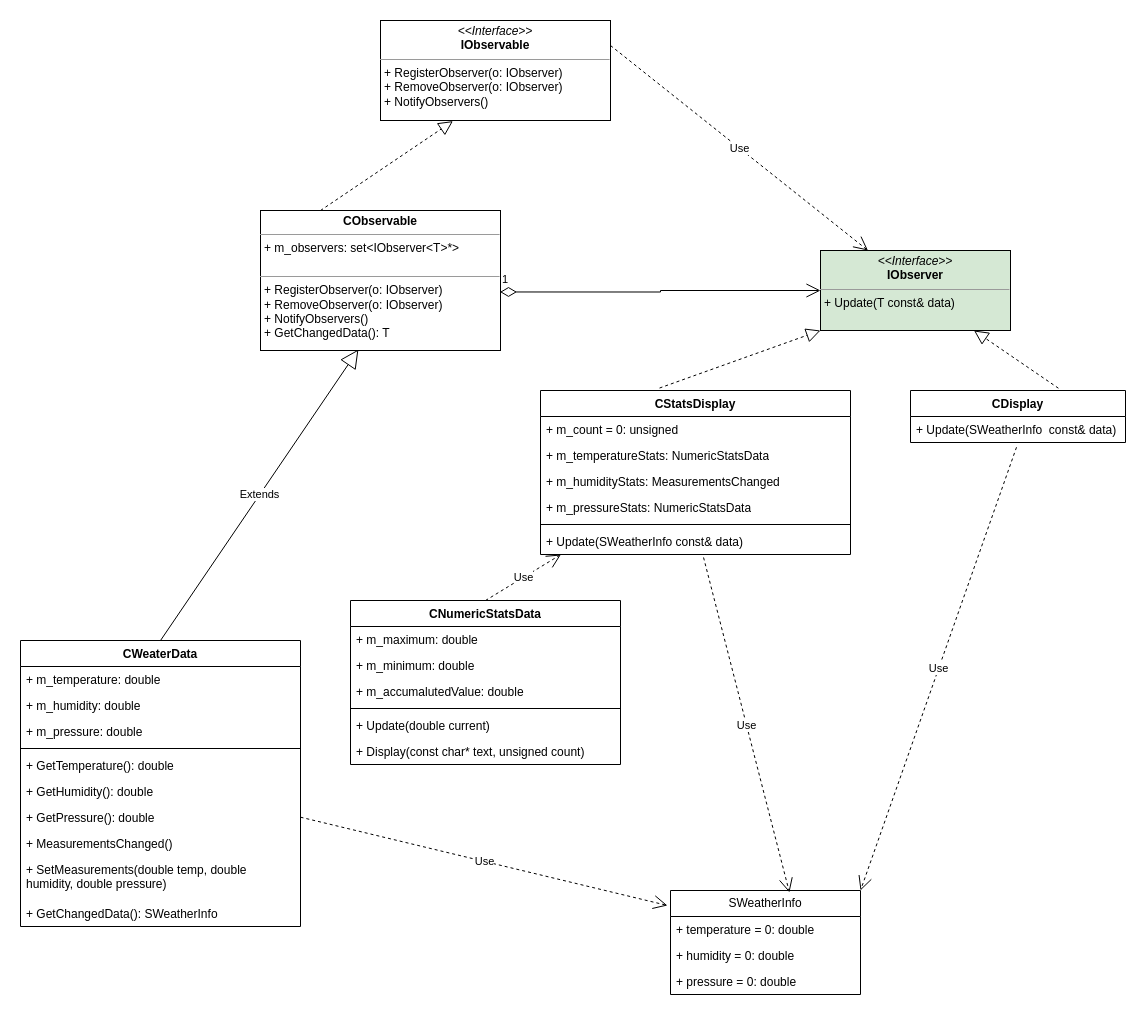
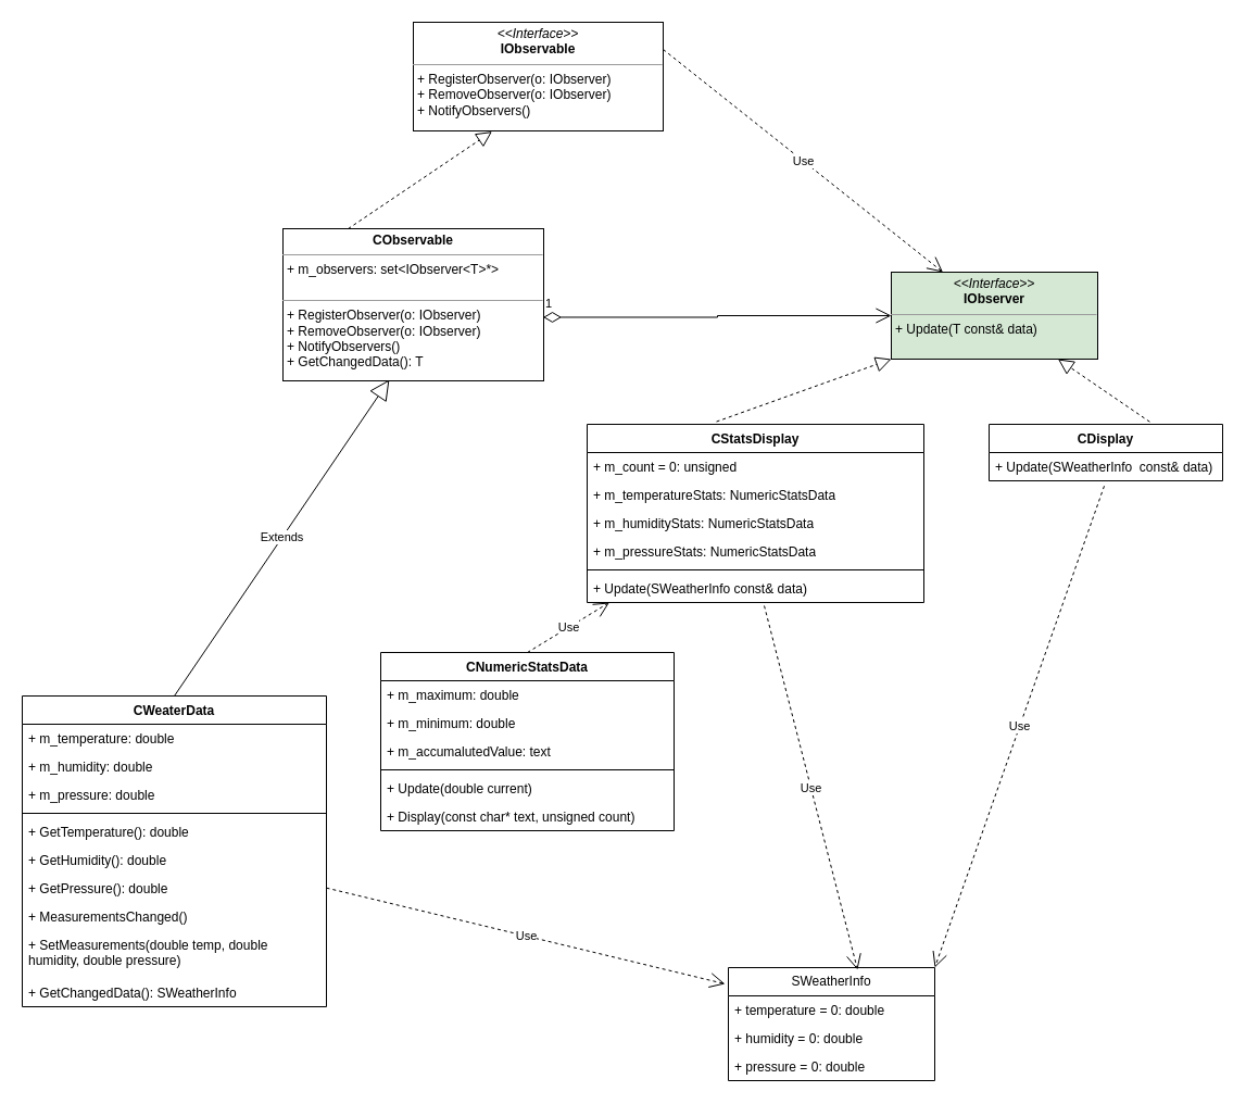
  <mxCell id="0" />
  <mxCell id="1" parent="0" />
  <mxCell id="2" value="&lt;p style=&quot;margin:0px;margin-top:4px;text-align:center;&quot;&gt;&lt;i&gt;&amp;lt;&amp;lt;Interface&amp;gt;&amp;gt;&lt;/i&gt;&lt;br&gt;&lt;b&gt;IObserver&lt;/b&gt;&lt;/p&gt;&lt;hr size=&quot;1&quot;&gt;&lt;p style=&quot;margin:0px;margin-left:4px;&quot;&gt;+ Update(T const&amp;amp; data)&lt;br&gt;&lt;/p&gt;" style="verticalAlign=top;align=left;overflow=fill;fontSize=12;fontFamily=Helvetica;html=1;whiteSpace=wrap;fillColor=#d5e8d4;" parent="1" vertex="1"><mxGeometry x="820" y="250" width="190" height="80" as="geometry" /></mxCell>
  <mxCell id="3" value="&lt;p style=&quot;margin:0px;margin-top:4px;text-align:center;&quot;&gt;&lt;i&gt;&amp;lt;&amp;lt;Interface&amp;gt;&amp;gt;&lt;/i&gt;&lt;br&gt;&lt;b&gt;IObservable&lt;/b&gt;&lt;/p&gt;&lt;hr size=&quot;1&quot;&gt;&lt;p style=&quot;border-color: var(--border-color); margin: 0px 0px 0px 4px;&quot;&gt;+ RegisterObserver(o: IObserver)&lt;/p&gt;&lt;p style=&quot;border-color: var(--border-color); margin: 0px 0px 0px 4px;&quot;&gt;+ RemoveObserver(o: IObserver)&lt;/p&gt;&lt;p style=&quot;border-color: var(--border-color); margin: 0px 0px 0px 4px;&quot;&gt;+ NotifyObservers()&lt;/p&gt;" style="verticalAlign=top;align=left;overflow=fill;fontSize=12;fontFamily=Helvetica;html=1;whiteSpace=wrap;" parent="1" vertex="1"><mxGeometry x="380" y="20" width="230" height="100" as="geometry" /></mxCell>
  <mxCell id="4" value="&lt;p style=&quot;margin:0px;margin-top:4px;text-align:center;&quot;&gt;&lt;b&gt;CObservable&lt;/b&gt;&lt;/p&gt;&lt;hr size=&quot;1&quot;&gt;&lt;p style=&quot;margin:0px;margin-left:4px;&quot;&gt;+ m_observers: set&amp;lt;IObserver&amp;lt;T&amp;gt;*&amp;gt;&lt;/p&gt;&lt;br&gt;&lt;hr size=&quot;1&quot;&gt;&lt;p style=&quot;border-color: var(--border-color); margin: 0px 0px 0px 4px;&quot;&gt;+ RegisterObserver(o: IObserver)&lt;/p&gt;&lt;p style=&quot;border-color: var(--border-color); margin: 0px 0px 0px 4px;&quot;&gt;+ RemoveObserver(o: IObserver)&lt;/p&gt;&lt;p style=&quot;border-color: var(--border-color); margin: 0px 0px 0px 4px;&quot;&gt;+ NotifyObservers()&lt;/p&gt;&lt;p style=&quot;border-color: var(--border-color); margin: 0px 0px 0px 4px;&quot;&gt;+ GetChangedData(): T&lt;/p&gt;" style="verticalAlign=top;align=left;overflow=fill;fontSize=12;fontFamily=Helvetica;html=1;whiteSpace=wrap;" parent="1" vertex="1"><mxGeometry x="260" y="210" width="240" height="140" as="geometry" /></mxCell>
  <mxCell id="5" value="1" style="endArrow=open;html=1;endSize=12;startArrow=diamondThin;startSize=14;startFill=0;edgeStyle=orthogonalEdgeStyle;align=left;verticalAlign=bottom;rounded=0;entryX=0;entryY=0.5;entryDx=0;entryDy=0;exitX=0.998;exitY=0.582;exitDx=0;exitDy=0;exitPerimeter=0;" parent="1" source="4" target="2" edge="1"><mxGeometry x="-1" y="3" relative="1" as="geometry"><mxPoint x="540" y="130" as="sourcePoint" /><mxPoint x="700" y="130" as="targetPoint" /></mxGeometry></mxCell>
  <mxCell id="6" value="SWeatherInfo" style="swimlane;fontStyle=0;childLayout=stackLayout;horizontal=1;startSize=26;fillColor=none;horizontalStack=0;resizeParent=1;resizeParentMax=0;resizeLast=0;collapsible=1;marginBottom=0;whiteSpace=wrap;html=1;" parent="1" vertex="1"><mxGeometry x="670" y="890" width="190" height="104" as="geometry" /></mxCell>
  <mxCell id="7" value="+ temperature = 0: double" style="text;strokeColor=none;fillColor=none;align=left;verticalAlign=top;spacingLeft=4;spacingRight=4;overflow=hidden;rotatable=0;points=[[0,0.5],[1,0.5]];portConstraint=eastwest;whiteSpace=wrap;html=1;" parent="6" vertex="1"><mxGeometry y="26" width="190" height="26" as="geometry" /></mxCell>
  <mxCell id="8" value="+ humidity = 0: double" style="text;strokeColor=none;fillColor=none;align=left;verticalAlign=top;spacingLeft=4;spacingRight=4;overflow=hidden;rotatable=0;points=[[0,0.5],[1,0.5]];portConstraint=eastwest;whiteSpace=wrap;html=1;" parent="6" vertex="1"><mxGeometry y="52" width="190" height="26" as="geometry" /></mxCell>
  <mxCell id="9" value="+ pressure = 0: double" style="text;strokeColor=none;fillColor=none;align=left;verticalAlign=top;spacingLeft=4;spacingRight=4;overflow=hidden;rotatable=0;points=[[0,0.5],[1,0.5]];portConstraint=eastwest;whiteSpace=wrap;html=1;" parent="6" vertex="1"><mxGeometry y="78" width="190" height="26" as="geometry" /></mxCell>
  <mxCell id="10" value="CDisplay" style="swimlane;fontStyle=1;align=center;verticalAlign=top;childLayout=stackLayout;horizontal=1;startSize=26;horizontalStack=0;resizeParent=1;resizeParentMax=0;resizeLast=0;collapsible=1;marginBottom=0;whiteSpace=wrap;html=1;" parent="1" vertex="1"><mxGeometry x="910" y="390" width="215" height="52" as="geometry" /></mxCell>
  <mxCell id="11" value="+ Update(SWeatherInfo&amp;nbsp; const&amp;amp; data)" style="text;strokeColor=none;fillColor=none;align=left;verticalAlign=top;spacingLeft=4;spacingRight=4;overflow=hidden;rotatable=0;points=[[0,0.5],[1,0.5]];portConstraint=eastwest;whiteSpace=wrap;html=1;" parent="10" vertex="1"><mxGeometry y="26" width="215" height="26" as="geometry" /></mxCell>
  <mxCell id="12" value="Use" style="endArrow=open;endSize=12;dashed=1;html=1;rounded=0;exitX=0.493;exitY=1.183;exitDx=0;exitDy=0;entryX=1;entryY=0;entryDx=0;entryDy=0;exitPerimeter=0;" parent="1" source="11" target="6" edge="1"><mxGeometry width="160" relative="1" as="geometry"><mxPoint x="1010" y="410" as="sourcePoint" /><mxPoint x="1170" y="410" as="targetPoint" /></mxGeometry></mxCell>
  <mxCell id="13" value="CStatsDisplay" style="swimlane;fontStyle=1;align=center;verticalAlign=top;childLayout=stackLayout;horizontal=1;startSize=26;horizontalStack=0;resizeParent=1;resizeParentMax=0;resizeLast=0;collapsible=1;marginBottom=0;whiteSpace=wrap;html=1;" parent="1" vertex="1"><mxGeometry x="540" y="390" width="310" height="164" as="geometry" /></mxCell>
  <mxCell id="14" value="+ m_count = 0: unsigned&amp;nbsp;" style="text;strokeColor=none;fillColor=none;align=left;verticalAlign=top;spacingLeft=4;spacingRight=4;overflow=hidden;rotatable=0;points=[[0,0.5],[1,0.5]];portConstraint=eastwest;whiteSpace=wrap;html=1;" parent="13" vertex="1"><mxGeometry y="26" width="310" height="26" as="geometry" /></mxCell>
  <mxCell id="15" value="+ m_temperatureStats: NumericStatsData" style="text;strokeColor=none;fillColor=none;align=left;verticalAlign=top;spacingLeft=4;spacingRight=4;overflow=hidden;rotatable=0;points=[[0,0.5],[1,0.5]];portConstraint=eastwest;whiteSpace=wrap;html=1;" parent="13" vertex="1"><mxGeometry y="52" width="310" height="26" as="geometry" /></mxCell>
- <mxCell id="16" value="+ m_humidityStats: MeasurementsChanged" style="text;strokeColor=none;fillColor=none;align=left;verticalAlign=top;spacingLeft=4;spacingRight=4;overflow=hidden;rotatable=0;points=[[0,0.5],[1,0.5]];portConstraint=eastwest;whiteSpace=wrap;html=1;" parent="13" vertex="1"><mxGeometry y="78" width="310" height="26" as="geometry" /></mxCell>
+ <mxCell id="16" value="+ m_humidityStats: NumericStatsData" style="text;strokeColor=none;fillColor=none;align=left;verticalAlign=top;spacingLeft=4;spacingRight=4;overflow=hidden;rotatable=0;points=[[0,0.5],[1,0.5]];portConstraint=eastwest;whiteSpace=wrap;html=1;" parent="13" vertex="1"><mxGeometry y="78" width="310" height="26" as="geometry" /></mxCell>
  <mxCell id="17" value="+ m_pressureStats: NumericStatsData" style="text;strokeColor=none;fillColor=none;align=left;verticalAlign=top;spacingLeft=4;spacingRight=4;overflow=hidden;rotatable=0;points=[[0,0.5],[1,0.5]];portConstraint=eastwest;whiteSpace=wrap;html=1;" parent="13" vertex="1"><mxGeometry y="104" width="310" height="26" as="geometry" /></mxCell>
  <mxCell id="18" value="" style="line;strokeWidth=1;fillColor=none;align=left;verticalAlign=middle;spacingTop=-1;spacingLeft=3;spacingRight=3;rotatable=0;labelPosition=right;points=[];portConstraint=eastwest;strokeColor=inherit;" parent="13" vertex="1"><mxGeometry y="130" width="310" height="8" as="geometry" /></mxCell>
  <mxCell id="19" value="+ Update(SWeatherInfo const&amp;amp; data)" style="text;strokeColor=none;fillColor=none;align=left;verticalAlign=top;spacingLeft=4;spacingRight=4;overflow=hidden;rotatable=0;points=[[0,0.5],[1,0.5]];portConstraint=eastwest;whiteSpace=wrap;html=1;" parent="13" vertex="1"><mxGeometry y="138" width="310" height="26" as="geometry" /></mxCell>
  <mxCell id="20" value="Use" style="endArrow=open;endSize=12;dashed=1;html=1;rounded=0;exitX=0.5;exitY=0;exitDx=0;exitDy=0;" parent="1" source="39" target="13" edge="1"><mxGeometry width="160" relative="1" as="geometry"><mxPoint x="458.019" y="640" as="sourcePoint" /><mxPoint x="870" y="450" as="targetPoint" /></mxGeometry></mxCell>
  <mxCell id="21" value="Use" style="endArrow=open;endSize=12;dashed=1;html=1;rounded=0;entryX=0.626;entryY=0.019;entryDx=0;entryDy=0;entryPerimeter=0;exitX=0.526;exitY=1.115;exitDx=0;exitDy=0;exitPerimeter=0;" parent="1" source="19" target="6" edge="1"><mxGeometry width="160" relative="1" as="geometry"><mxPoint x="710" y="450" as="sourcePoint" /><mxPoint x="870" y="450" as="targetPoint" /></mxGeometry></mxCell>
  <mxCell id="22" value="CWeaterData" style="swimlane;fontStyle=1;align=center;verticalAlign=top;childLayout=stackLayout;horizontal=1;startSize=26;horizontalStack=0;resizeParent=1;resizeParentMax=0;resizeLast=0;collapsible=1;marginBottom=0;whiteSpace=wrap;html=1;" parent="1" vertex="1"><mxGeometry x="20" y="640" width="280" height="286" as="geometry" /></mxCell>
  <mxCell id="23" value="+ m_temperature: double" style="text;strokeColor=none;fillColor=none;align=left;verticalAlign=top;spacingLeft=4;spacingRight=4;overflow=hidden;rotatable=0;points=[[0,0.5],[1,0.5]];portConstraint=eastwest;whiteSpace=wrap;html=1;" parent="22" vertex="1"><mxGeometry y="26" width="280" height="26" as="geometry" /></mxCell>
  <mxCell id="24" value="+ m_humidity: double" style="text;strokeColor=none;fillColor=none;align=left;verticalAlign=top;spacingLeft=4;spacingRight=4;overflow=hidden;rotatable=0;points=[[0,0.5],[1,0.5]];portConstraint=eastwest;whiteSpace=wrap;html=1;" parent="22" vertex="1"><mxGeometry y="52" width="280" height="26" as="geometry" /></mxCell>
  <mxCell id="25" value="+ m_pressure: double" style="text;strokeColor=none;fillColor=none;align=left;verticalAlign=top;spacingLeft=4;spacingRight=4;overflow=hidden;rotatable=0;points=[[0,0.5],[1,0.5]];portConstraint=eastwest;whiteSpace=wrap;html=1;" parent="22" vertex="1"><mxGeometry y="78" width="280" height="26" as="geometry" /></mxCell>
  <mxCell id="26" value="" style="line;strokeWidth=1;fillColor=none;align=left;verticalAlign=middle;spacingTop=-1;spacingLeft=3;spacingRight=3;rotatable=0;labelPosition=right;points=[];portConstraint=eastwest;strokeColor=inherit;" parent="22" vertex="1"><mxGeometry y="104" width="280" height="8" as="geometry" /></mxCell>
  <mxCell id="27" value="+ GetTemperature(): double" style="text;strokeColor=none;fillColor=none;align=left;verticalAlign=top;spacingLeft=4;spacingRight=4;overflow=hidden;rotatable=0;points=[[0,0.5],[1,0.5]];portConstraint=eastwest;whiteSpace=wrap;html=1;" parent="22" vertex="1"><mxGeometry y="112" width="280" height="26" as="geometry" /></mxCell>
  <mxCell id="28" value="+ GetHumidity(): double" style="text;strokeColor=none;fillColor=none;align=left;verticalAlign=top;spacingLeft=4;spacingRight=4;overflow=hidden;rotatable=0;points=[[0,0.5],[1,0.5]];portConstraint=eastwest;whiteSpace=wrap;html=1;" parent="22" vertex="1"><mxGeometry y="138" width="280" height="26" as="geometry" /></mxCell>
  <mxCell id="29" value="+ GetPressure(): double" style="text;strokeColor=none;fillColor=none;align=left;verticalAlign=top;spacingLeft=4;spacingRight=4;overflow=hidden;rotatable=0;points=[[0,0.5],[1,0.5]];portConstraint=eastwest;whiteSpace=wrap;html=1;" parent="22" vertex="1"><mxGeometry y="164" width="280" height="26" as="geometry" /></mxCell>
  <mxCell id="30" value="+ MeasurementsChanged()" style="text;strokeColor=none;fillColor=none;align=left;verticalAlign=top;spacingLeft=4;spacingRight=4;overflow=hidden;rotatable=0;points=[[0,0.5],[1,0.5]];portConstraint=eastwest;whiteSpace=wrap;html=1;" parent="22" vertex="1"><mxGeometry y="190" width="280" height="26" as="geometry" /></mxCell>
  <mxCell id="31" value="+ SetMeasurements(double temp, double humidity, double pressure)" style="text;strokeColor=none;fillColor=none;align=left;verticalAlign=top;spacingLeft=4;spacingRight=4;overflow=hidden;rotatable=0;points=[[0,0.5],[1,0.5]];portConstraint=eastwest;whiteSpace=wrap;html=1;" parent="22" vertex="1"><mxGeometry y="216" width="280" height="44" as="geometry" /></mxCell>
  <mxCell id="32" value="+ GetChangedData(): SWeatherInfo" style="text;strokeColor=none;fillColor=none;align=left;verticalAlign=top;spacingLeft=4;spacingRight=4;overflow=hidden;rotatable=0;points=[[0,0.5],[1,0.5]];portConstraint=eastwest;whiteSpace=wrap;html=1;" parent="22" vertex="1"><mxGeometry y="260" width="280" height="26" as="geometry" /></mxCell>
  <mxCell id="33" value="Extends" style="endArrow=block;endSize=16;endFill=0;html=1;rounded=0;entryX=0.408;entryY=0.993;entryDx=0;entryDy=0;entryPerimeter=0;exitX=0.5;exitY=0;exitDx=0;exitDy=0;" parent="1" source="22" target="4" edge="1"><mxGeometry width="160" relative="1" as="geometry"><mxPoint x="180" y="630" as="sourcePoint" /><mxPoint x="340" y="630" as="targetPoint" /></mxGeometry></mxCell>
  <mxCell id="34" value="Use" style="endArrow=open;endSize=12;dashed=1;html=1;rounded=0;entryX=-0.016;entryY=0.144;entryDx=0;entryDy=0;entryPerimeter=0;" parent="1" source="22" target="6" edge="1"><mxGeometry width="160" relative="1" as="geometry"><mxPoint x="180" y="840" as="sourcePoint" /><mxPoint x="340" y="840" as="targetPoint" /></mxGeometry></mxCell>
  <mxCell id="35" value="Use" style="endArrow=open;endSize=12;dashed=1;html=1;rounded=0;entryX=0.25;entryY=0;entryDx=0;entryDy=0;exitX=1;exitY=0.25;exitDx=0;exitDy=0;" parent="1" source="3" target="2" edge="1"><mxGeometry width="160" relative="1" as="geometry"><mxPoint x="610" y="330" as="sourcePoint" /><mxPoint x="770" y="330" as="targetPoint" /></mxGeometry></mxCell>
  <mxCell id="36" value="" style="endArrow=block;dashed=1;endFill=0;endSize=12;html=1;rounded=0;entryX=0.315;entryY=1.006;entryDx=0;entryDy=0;entryPerimeter=0;exitX=0.25;exitY=0;exitDx=0;exitDy=0;" parent="1" source="4" target="3" edge="1"><mxGeometry width="160" relative="1" as="geometry"><mxPoint x="190" y="160" as="sourcePoint" /><mxPoint x="350" y="160" as="targetPoint" /></mxGeometry></mxCell>
  <mxCell id="37" value="" style="endArrow=block;dashed=1;endFill=0;endSize=12;html=1;rounded=0;entryX=0;entryY=1;entryDx=0;entryDy=0;exitX=0.384;exitY=-0.015;exitDx=0;exitDy=0;exitPerimeter=0;" parent="1" source="13" target="2" edge="1"><mxGeometry width="160" relative="1" as="geometry"><mxPoint x="600" y="350" as="sourcePoint" /><mxPoint x="760" y="350" as="targetPoint" /></mxGeometry></mxCell>
  <mxCell id="38" value="" style="endArrow=block;dashed=1;endFill=0;endSize=12;html=1;rounded=0;exitX=0.688;exitY=-0.044;exitDx=0;exitDy=0;exitPerimeter=0;" parent="1" source="10" target="2" edge="1"><mxGeometry width="160" relative="1" as="geometry"><mxPoint x="1050" y="350" as="sourcePoint" /><mxPoint x="1210" y="350" as="targetPoint" /></mxGeometry></mxCell>
  <mxCell id="39" value="CNumericStatsData" style="swimlane;fontStyle=1;align=center;verticalAlign=top;childLayout=stackLayout;horizontal=1;startSize=26;horizontalStack=0;resizeParent=1;resizeParentMax=0;resizeLast=0;collapsible=1;marginBottom=0;whiteSpace=wrap;html=1;" parent="1" vertex="1"><mxGeometry x="350" y="600" width="270" height="164" as="geometry" /></mxCell>
  <mxCell id="40" value="+ m_maximum: double" style="text;strokeColor=none;fillColor=none;align=left;verticalAlign=top;spacingLeft=4;spacingRight=4;overflow=hidden;rotatable=0;points=[[0,0.5],[1,0.5]];portConstraint=eastwest;whiteSpace=wrap;html=1;" parent="39" vertex="1"><mxGeometry y="26" width="270" height="26" as="geometry" /></mxCell>
  <mxCell id="41" value="+ m_minimum: double" style="text;strokeColor=none;fillColor=none;align=left;verticalAlign=top;spacingLeft=4;spacingRight=4;overflow=hidden;rotatable=0;points=[[0,0.5],[1,0.5]];portConstraint=eastwest;whiteSpace=wrap;html=1;" parent="39" vertex="1"><mxGeometry y="52" width="270" height="26" as="geometry" /></mxCell>
- <mxCell id="42" value="+ m_accumalutedValue: double" style="text;strokeColor=none;fillColor=none;align=left;verticalAlign=top;spacingLeft=4;spacingRight=4;overflow=hidden;rotatable=0;points=[[0,0.5],[1,0.5]];portConstraint=eastwest;whiteSpace=wrap;html=1;" parent="39" vertex="1"><mxGeometry y="78" width="270" height="26" as="geometry" /></mxCell>
+ <mxCell id="42" value="+ m_accumalutedValue: text" style="text;strokeColor=none;fillColor=none;align=left;verticalAlign=top;spacingLeft=4;spacingRight=4;overflow=hidden;rotatable=0;points=[[0,0.5],[1,0.5]];portConstraint=eastwest;whiteSpace=wrap;html=1;" parent="39" vertex="1"><mxGeometry y="78" width="270" height="26" as="geometry" /></mxCell>
  <mxCell id="43" value="" style="line;strokeWidth=1;fillColor=none;align=left;verticalAlign=middle;spacingTop=-1;spacingLeft=3;spacingRight=3;rotatable=0;labelPosition=right;points=[];portConstraint=eastwest;strokeColor=inherit;" parent="39" vertex="1"><mxGeometry y="104" width="270" height="8" as="geometry" /></mxCell>
  <mxCell id="44" value="+ Update(double current)" style="text;strokeColor=none;fillColor=none;align=left;verticalAlign=top;spacingLeft=4;spacingRight=4;overflow=hidden;rotatable=0;points=[[0,0.5],[1,0.5]];portConstraint=eastwest;whiteSpace=wrap;html=1;" parent="39" vertex="1"><mxGeometry y="112" width="270" height="26" as="geometry" /></mxCell>
  <mxCell id="45" value="+ Display(const char* text, unsigned count)" style="text;strokeColor=none;fillColor=none;align=left;verticalAlign=top;spacingLeft=4;spacingRight=4;overflow=hidden;rotatable=0;points=[[0,0.5],[1,0.5]];portConstraint=eastwest;whiteSpace=wrap;html=1;" parent="39" vertex="1"><mxGeometry y="138" width="270" height="26" as="geometry" /></mxCell>
